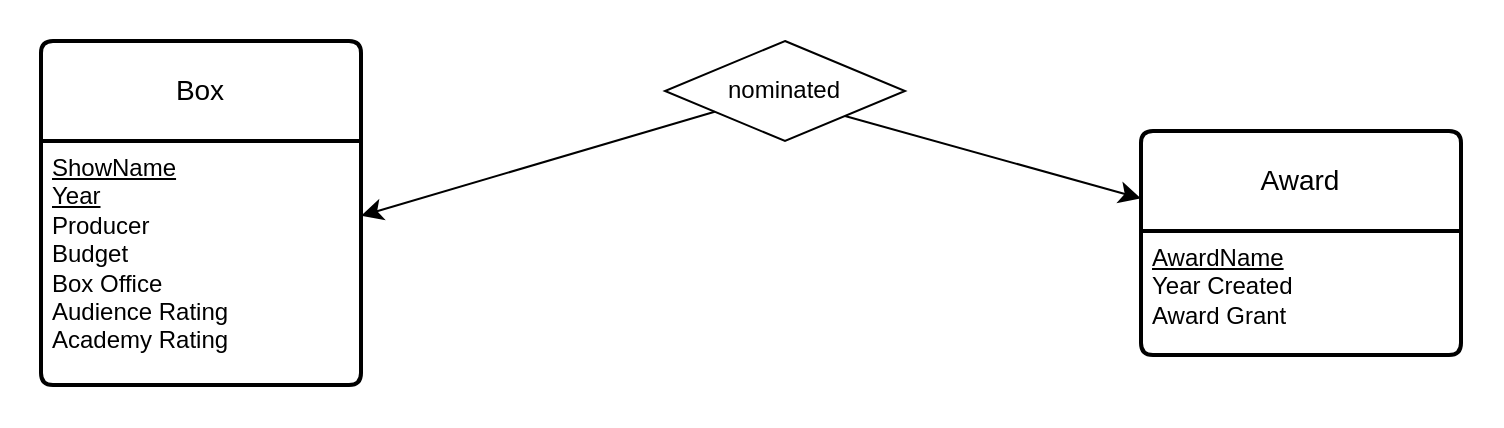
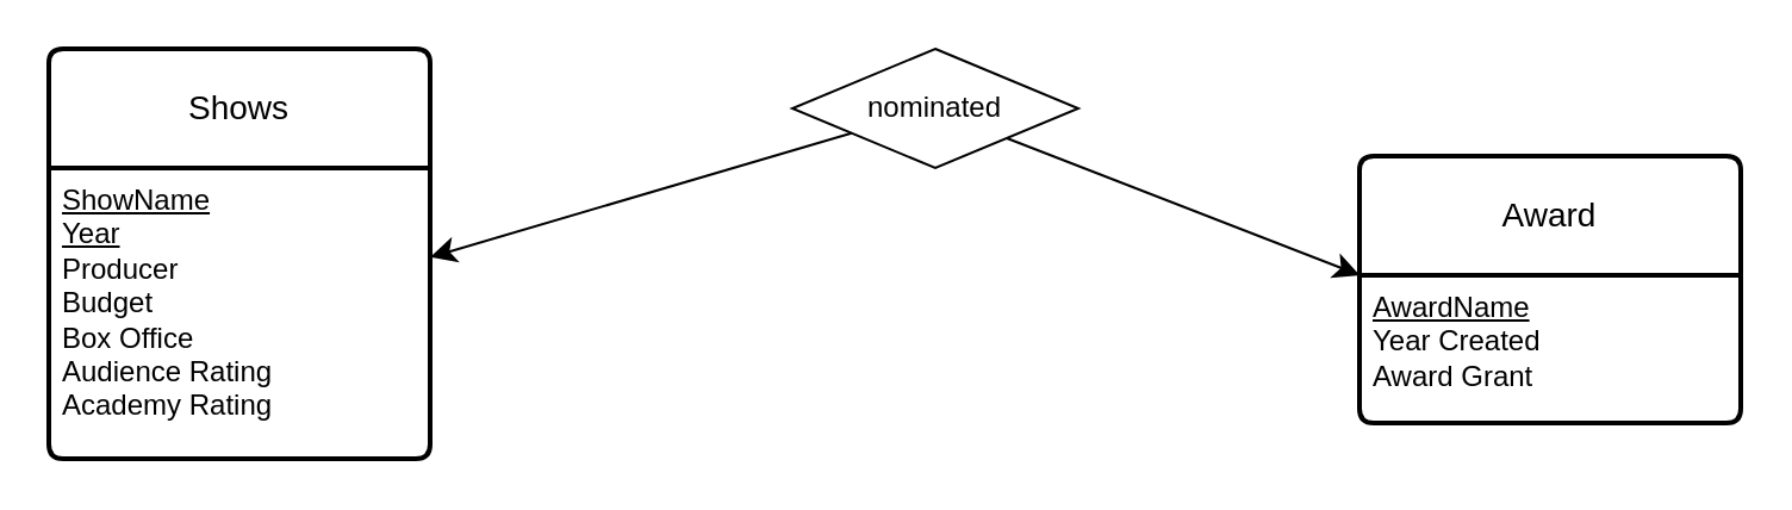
  <mxCell id="0" />
  <mxCell id="1" parent="0" />
- <mxCell id="2" value="Box" style="swimlane;childLayout=stackLayout;horizontal=1;startSize=50;horizontalStack=0;rounded=1;fontSize=14;fontStyle=0;strokeWidth=2;resizeParent=0;resizeLast=1;shadow=0;dashed=0;align=center;arcSize=4;whiteSpace=wrap;html=1;" vertex="1" parent="1"><mxGeometry x="20" y="20" width="160" height="172" as="geometry" /></mxCell>
+ <mxCell id="2" value="Shows" style="swimlane;childLayout=stackLayout;horizontal=1;startSize=50;horizontalStack=0;rounded=1;fontSize=14;fontStyle=0;strokeWidth=2;resizeParent=0;resizeLast=1;shadow=0;dashed=0;align=center;arcSize=4;whiteSpace=wrap;html=1;" vertex="1" parent="1"><mxGeometry x="20" y="20" width="160" height="172" as="geometry" /></mxCell>
  <mxCell id="3" value="&lt;u&gt;ShowName&lt;/u&gt;&lt;br&gt;&lt;u&gt;Year&lt;/u&gt;&lt;br&gt;Producer&lt;div&gt;Budget&lt;/div&gt;&lt;div&gt;Box Office&lt;/div&gt;&lt;div&gt;Audience Rating&lt;/div&gt;&lt;div&gt;Academy Rating&lt;br&gt;&lt;div&gt;&lt;br&gt;&lt;/div&gt;&lt;/div&gt;" style="align=left;strokeColor=none;fillColor=none;spacingLeft=4;fontSize=12;verticalAlign=top;resizable=0;rotatable=0;part=1;html=1;" vertex="1" parent="2"><mxGeometry y="50" width="160" height="122" as="geometry" /></mxCell>
  <mxCell id="4" value="Award" style="swimlane;childLayout=stackLayout;horizontal=1;startSize=50;horizontalStack=0;rounded=1;fontSize=14;fontStyle=0;strokeWidth=2;resizeParent=0;resizeLast=1;shadow=0;dashed=0;align=center;arcSize=4;whiteSpace=wrap;html=1;" vertex="1" parent="1"><mxGeometry x="570" y="65" width="160" height="112" as="geometry" /></mxCell>
  <mxCell id="5" value="&lt;u&gt;AwardName&lt;/u&gt;&lt;br&gt;&lt;div&gt;Year Created&lt;/div&gt;&lt;div&gt;Award Grant&lt;/div&gt;" style="align=left;strokeColor=none;fillColor=none;spacingLeft=4;fontSize=12;verticalAlign=top;resizable=0;rotatable=0;part=1;html=1;" vertex="1" parent="4"><mxGeometry y="50" width="160" height="62" as="geometry" /></mxCell>
- <mxCell id="6" style="edgeStyle=none;curved=1;rounded=0;orthogonalLoop=1;jettySize=auto;html=1;exitX=1;exitY=1;exitDx=0;exitDy=0;fontSize=12;startSize=8;endSize=8;" edge="1" parent="1" source="7" target="4"><mxGeometry relative="1" as="geometry" /></mxCell>
+ <mxCell id="6" style="edgeStyle=none;curved=1;rounded=0;orthogonalLoop=1;jettySize=auto;html=1;exitX=1;exitY=1;exitDx=0;exitDy=0;fontSize=12;startSize=8;endSize=8;" edge="1" parent="1" source="7" target="5"><mxGeometry relative="1" as="geometry" /></mxCell>
  <mxCell id="7" value="nominated" style="shape=rhombus;perimeter=rhombusPerimeter;whiteSpace=wrap;html=1;align=center;" vertex="1" parent="1"><mxGeometry x="332" y="20" width="120" height="50" as="geometry" /></mxCell>
  <mxCell id="8" style="edgeStyle=none;curved=1;rounded=0;orthogonalLoop=1;jettySize=auto;html=1;fontSize=12;startSize=8;endSize=8;startArrow=classic;startFill=1;endArrow=none;endFill=0;" edge="1" parent="1" source="3" target="7"><mxGeometry relative="1" as="geometry" /></mxCell>
